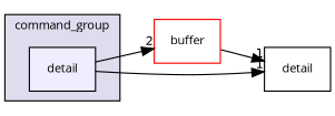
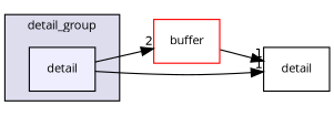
  digraph {
    compound=true
    rankdir=LR
    fontname="Open Sans"
    node [fontname="Open Sans" fontsize=10 shape=box]
    edge [headlabel=1 labeldistance=1.5 labelfontname=Helvetica labelfontsize=10 fontname="Open Sans"]
    n1 [fillcolor="#eeeeff" label=detail pencolor=black style=filled]
    n2 [color=red label=buffer]
    n3 [label=detail]
    subgraph cluster_1 {
      bgcolor="#ddddee"
      fontsize=10
-     label=command_group
+     label=detail_group
      pencolor=black
      n1
    }
    n1 -> n2 [headlabel=2]
    n1 -> n3
    n2 -> n3
  }
